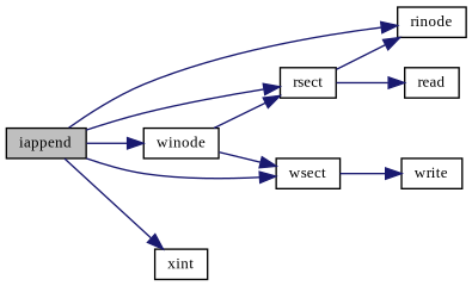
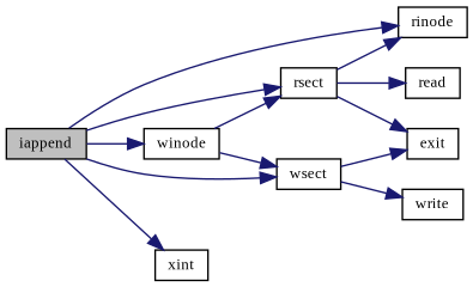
  digraph {
    fontname="Liberation Serif"
    rankdir=LR
    node [color=black fillcolor=white fontname="Liberation Serif" fontsize=10 shape=record style=filled]
    edge [color=midnightblue fontname="Liberation Serif" fontsize=10 labelfontname=Helvetica labelfontsize=10 style=solid]
    n1 [fillcolor=grey75 fontcolor=black height=0.2 label=iappend width=0.4]
    n2 [height=0.2 label=rinode width=0.4]
    n3 [height=0.2 label=rsect width=0.4]
    n4 [height=0.2 label=winode width=0.4]
    n5 [height=0.2 label=wsect width=0.4]
    n6 [height=0.2 label=xint width=0.4]
+   n7 [height=0.2 label=exit width=0.4]
    n8 [height=0.2 label=read width=0.4]
    n9 [height=0.2 label=write width=0.4]
    n1 -> n2
    n1 -> n3
    n1 -> n4
    n1 -> n5
    n1 -> n6
    n3 -> n2
+   n3 -> n7
    n3 -> n8
    n4 -> n3
    n4 -> n5
+   n5 -> n7
    n5 -> n9
  }
